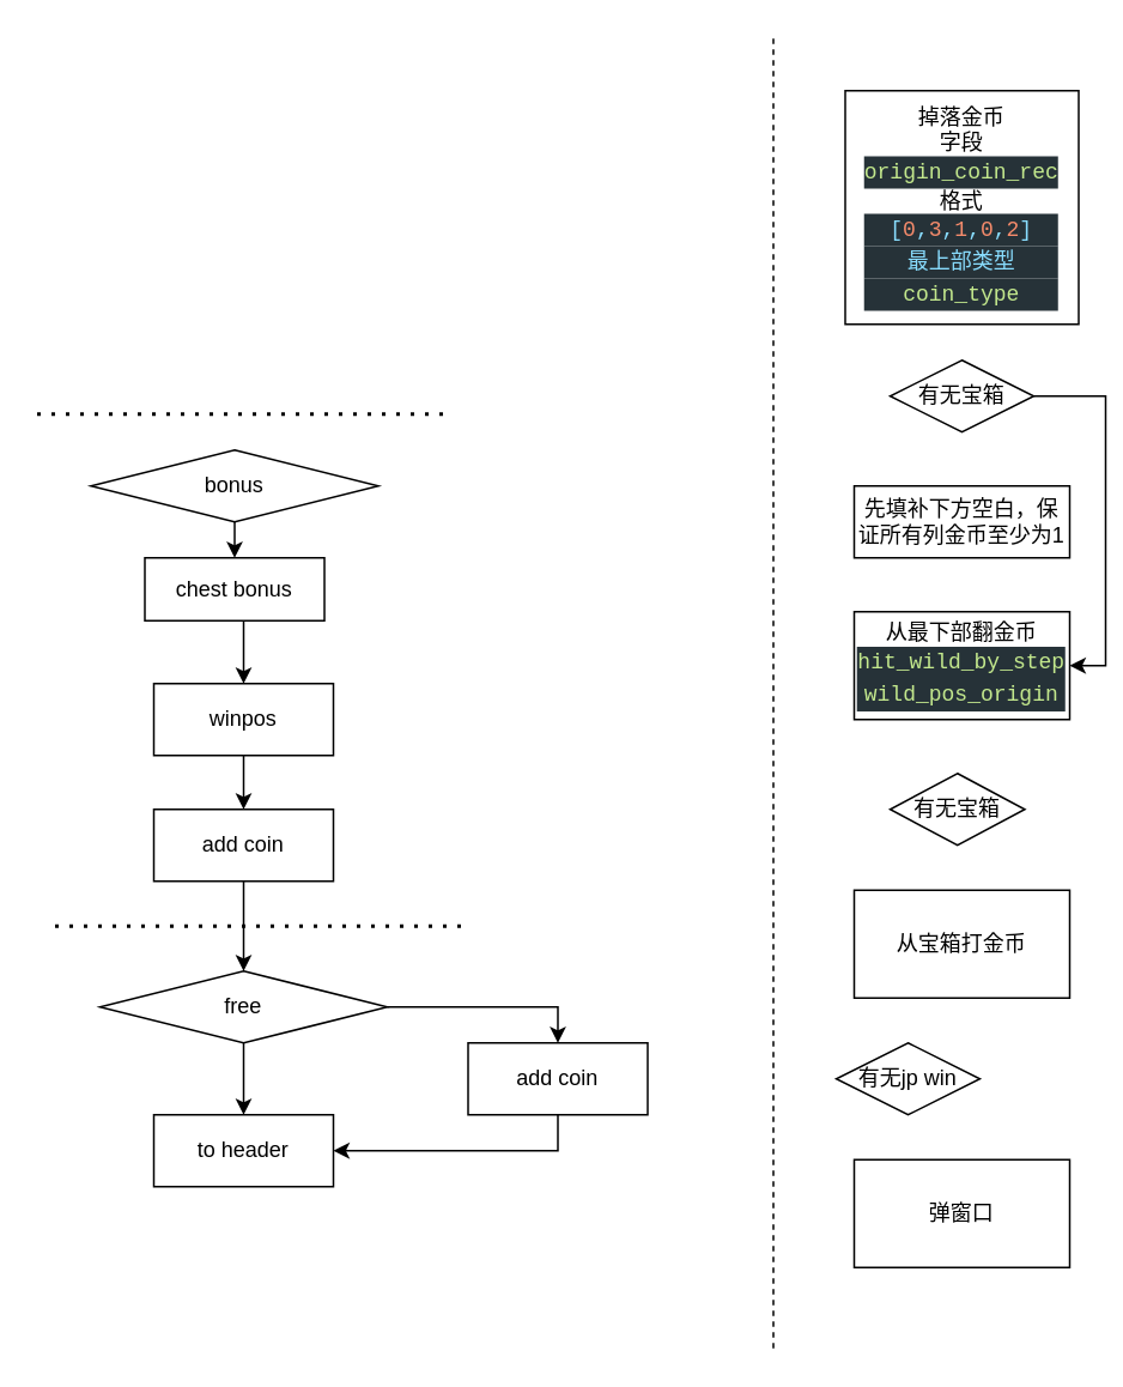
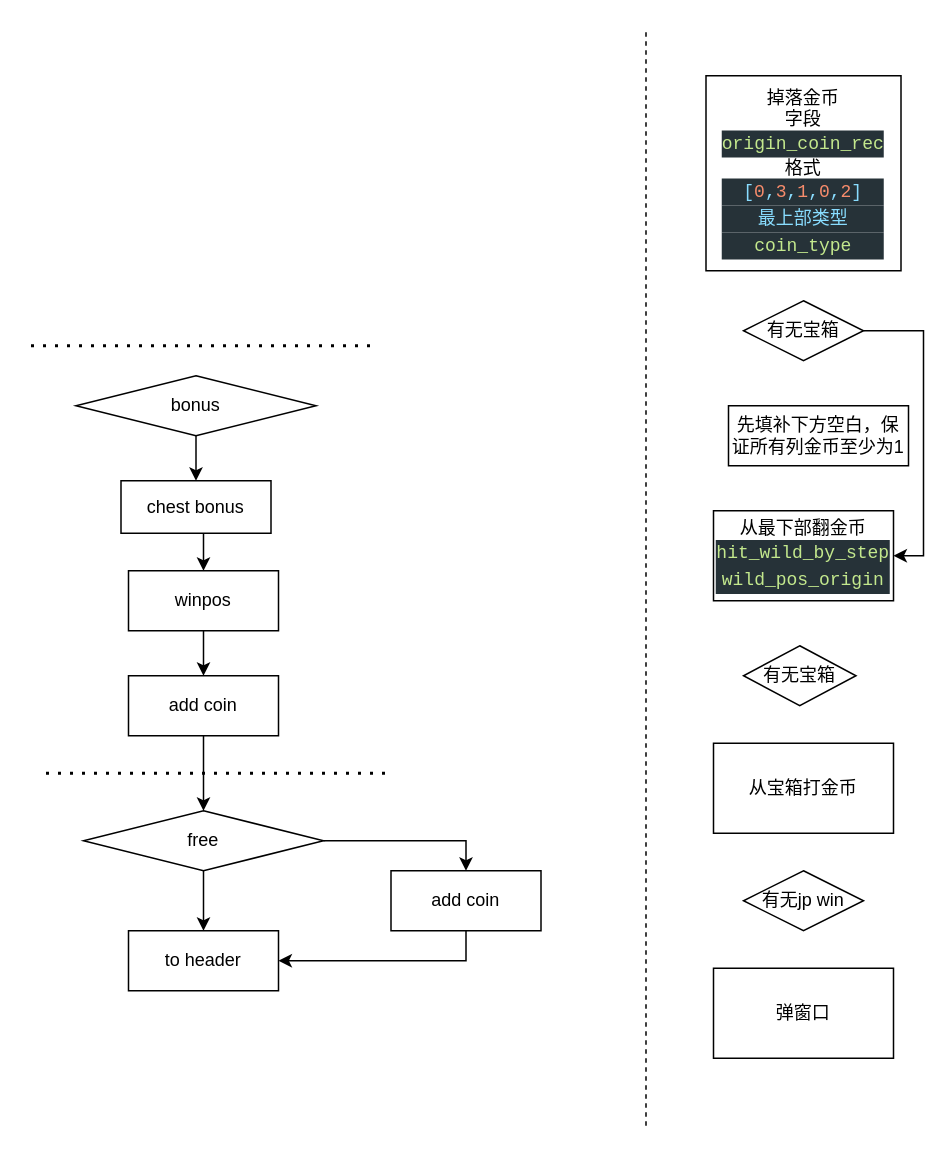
  <mxCell id="0" />
  <mxCell id="1" parent="0" />
  <mxCell id="2" style="edgeStyle=orthogonalEdgeStyle;rounded=0;orthogonalLoop=1;jettySize=auto;html=1;exitX=0.5;exitY=1;exitDx=0;exitDy=0;entryX=0.5;entryY=0;entryDx=0;entryDy=0;" parent="1" source="3" target="5" edge="1"><mxGeometry relative="1" as="geometry" /></mxCell>
  <mxCell id="3" value="winpos" style="rounded=0;whiteSpace=wrap;html=1;sketch=0;" parent="1" vertex="1"><mxGeometry x="85" y="380" width="100" height="40" as="geometry" /></mxCell>
  <mxCell id="4" style="edgeStyle=orthogonalEdgeStyle;rounded=0;orthogonalLoop=1;jettySize=auto;html=1;exitX=0.5;exitY=1;exitDx=0;exitDy=0;entryX=0.5;entryY=0;entryDx=0;entryDy=0;" parent="1" source="5" target="12" edge="1"><mxGeometry relative="1" as="geometry" /></mxCell>
  <mxCell id="5" value="add coin" style="rounded=0;whiteSpace=wrap;html=1;sketch=0;" parent="1" vertex="1"><mxGeometry x="85" y="450" width="100" height="40" as="geometry" /></mxCell>
  <mxCell id="6" value="to header" style="rounded=0;whiteSpace=wrap;html=1;sketch=0;" parent="1" vertex="1"><mxGeometry x="85" y="620" width="100" height="40" as="geometry" /></mxCell>
  <mxCell id="7" style="edgeStyle=orthogonalEdgeStyle;rounded=0;orthogonalLoop=1;jettySize=auto;html=1;exitX=0.5;exitY=1;exitDx=0;exitDy=0;entryX=0.5;entryY=0;entryDx=0;entryDy=0;" parent="1" source="8" target="3" edge="1"><mxGeometry relative="1" as="geometry" /></mxCell>
- <mxCell id="8" value="chest bonus" style="rounded=0;whiteSpace=wrap;html=1;sketch=0;" parent="1" vertex="1"><mxGeometry x="80" y="310" width="100" height="35" as="geometry" /></mxCell>
+ <mxCell id="8" value="chest bonus" style="rounded=0;whiteSpace=wrap;html=1;sketch=0;" parent="1" vertex="1"><mxGeometry x="80" y="320" width="100" height="35" as="geometry" /></mxCell>
  <mxCell id="9" style="edgeStyle=orthogonalEdgeStyle;rounded=0;orthogonalLoop=1;jettySize=auto;html=1;exitX=0.5;exitY=1;exitDx=0;exitDy=0;" parent="1" edge="1"><mxGeometry relative="1" as="geometry"><mxPoint x="300" y="390" as="sourcePoint" /></mxGeometry></mxCell>
  <mxCell id="10" style="edgeStyle=orthogonalEdgeStyle;rounded=0;orthogonalLoop=1;jettySize=auto;html=1;exitX=0.5;exitY=1;exitDx=0;exitDy=0;entryX=0.5;entryY=0;entryDx=0;entryDy=0;" parent="1" source="12" target="6" edge="1"><mxGeometry relative="1" as="geometry" /></mxCell>
  <mxCell id="11" style="edgeStyle=orthogonalEdgeStyle;rounded=0;orthogonalLoop=1;jettySize=auto;html=1;exitX=1;exitY=0.5;exitDx=0;exitDy=0;entryX=0.5;entryY=0;entryDx=0;entryDy=0;" parent="1" source="12" target="14" edge="1"><mxGeometry relative="1" as="geometry" /></mxCell>
  <mxCell id="12" value="free" style="rhombus;whiteSpace=wrap;html=1;" parent="1" vertex="1"><mxGeometry x="55" y="540" width="160" height="40" as="geometry" /></mxCell>
  <mxCell id="13" style="edgeStyle=orthogonalEdgeStyle;rounded=0;orthogonalLoop=1;jettySize=auto;html=1;exitX=0.5;exitY=1;exitDx=0;exitDy=0;entryX=1;entryY=0.5;entryDx=0;entryDy=0;" parent="1" source="14" target="6" edge="1"><mxGeometry relative="1" as="geometry" /></mxCell>
  <mxCell id="14" value="add coin" style="rounded=0;whiteSpace=wrap;html=1;sketch=0;" parent="1" vertex="1"><mxGeometry x="260" y="580" width="100" height="40" as="geometry" /></mxCell>
  <mxCell id="15" style="edgeStyle=orthogonalEdgeStyle;rounded=0;orthogonalLoop=1;jettySize=auto;html=1;exitX=0.5;exitY=1;exitDx=0;exitDy=0;entryX=0.5;entryY=0;entryDx=0;entryDy=0;" parent="1" source="16" target="8" edge="1"><mxGeometry relative="1" as="geometry" /></mxCell>
  <mxCell id="16" value="bonus" style="rhombus;whiteSpace=wrap;html=1;" parent="1" vertex="1"><mxGeometry x="50" y="250" width="160" height="40" as="geometry" /></mxCell>
  <mxCell id="17" value="" style="endArrow=none;dashed=1;html=1;dashPattern=1 3;strokeWidth=2;" parent="1" edge="1"><mxGeometry width="50" height="50" relative="1" as="geometry"><mxPoint x="20" y="230" as="sourcePoint" /><mxPoint x="250" y="230" as="targetPoint" /></mxGeometry></mxCell>
  <mxCell id="18" value="" style="endArrow=none;dashed=1;html=1;dashPattern=1 3;strokeWidth=2;" parent="1" edge="1"><mxGeometry width="50" height="50" relative="1" as="geometry"><mxPoint x="30" y="515" as="sourcePoint" /><mxPoint x="260" y="515" as="targetPoint" /></mxGeometry></mxCell>
  <mxCell id="19" value="掉落金币&lt;br&gt;字段&lt;br&gt;&lt;div style=&quot;color: rgb(238 , 255 , 255) ; background-color: rgb(38 , 50 , 56) ; font-family: &amp;#34;menlo&amp;#34; , &amp;#34;monaco&amp;#34; , &amp;#34;courier new&amp;#34; , monospace ; line-height: 18px&quot;&gt;&lt;span style=&quot;color: #c3e88d&quot;&gt;origin_coin_rec&lt;/span&gt;&lt;/div&gt;格式&lt;br&gt;&lt;div style=&quot;color: rgb(238 , 255 , 255) ; background-color: rgb(38 , 50 , 56) ; font-family: &amp;#34;menlo&amp;#34; , &amp;#34;monaco&amp;#34; , &amp;#34;courier new&amp;#34; , monospace ; line-height: 18px&quot;&gt;&lt;span style=&quot;color: #89ddff&quot;&gt;[&lt;/span&gt;&lt;span style=&quot;color: #f78c6c&quot;&gt;0&lt;/span&gt;&lt;span style=&quot;color: #89ddff&quot;&gt;,&lt;/span&gt;&lt;span style=&quot;color: #f78c6c&quot;&gt;3&lt;/span&gt;&lt;span style=&quot;color: #89ddff&quot;&gt;,&lt;/span&gt;&lt;span style=&quot;color: #f78c6c&quot;&gt;1&lt;/span&gt;&lt;span style=&quot;color: #89ddff&quot;&gt;,&lt;/span&gt;&lt;span style=&quot;color: #f78c6c&quot;&gt;0&lt;/span&gt;&lt;span style=&quot;color: #89ddff&quot;&gt;,&lt;/span&gt;&lt;span style=&quot;color: #f78c6c&quot;&gt;2&lt;/span&gt;&lt;span style=&quot;color: #89ddff&quot;&gt;]&lt;/span&gt;&lt;/div&gt;&lt;div style=&quot;color: rgb(238 , 255 , 255) ; background-color: rgb(38 , 50 , 56) ; font-family: &amp;#34;menlo&amp;#34; , &amp;#34;monaco&amp;#34; , &amp;#34;courier new&amp;#34; , monospace ; line-height: 18px&quot;&gt;&lt;span style=&quot;color: #89ddff&quot;&gt;最上部类型&lt;/span&gt;&lt;/div&gt;&lt;div style=&quot;color: rgb(238 , 255 , 255) ; background-color: rgb(38 , 50 , 56) ; font-family: &amp;#34;menlo&amp;#34; , &amp;#34;monaco&amp;#34; , &amp;#34;courier new&amp;#34; , monospace ; line-height: 18px&quot;&gt;&lt;div style=&quot;font-family: &amp;#34;menlo&amp;#34; , &amp;#34;monaco&amp;#34; , &amp;#34;courier new&amp;#34; , monospace ; line-height: 18px&quot;&gt;&lt;span style=&quot;color: #c3e88d&quot;&gt;coin_type&lt;/span&gt;&lt;/div&gt;&lt;/div&gt;" style="whiteSpace=wrap;html=1;aspect=fixed;" parent="1" vertex="1"><mxGeometry x="470" y="50" width="130" height="130" as="geometry" /></mxCell>
  <mxCell id="20" value="从宝箱打金币" style="rounded=0;whiteSpace=wrap;html=1;" parent="1" vertex="1"><mxGeometry x="475" y="495" width="120" height="60" as="geometry" /></mxCell>
  <mxCell id="21" value="弹窗口" style="rounded=0;whiteSpace=wrap;html=1;" parent="1" vertex="1"><mxGeometry x="475" y="645" width="120" height="60" as="geometry" /></mxCell>
  <mxCell id="22" value="" style="endArrow=none;dashed=1;html=1;" parent="1" edge="1"><mxGeometry width="50" height="50" relative="1" as="geometry"><mxPoint x="430" y="750" as="sourcePoint" /><mxPoint x="430" as="targetPoint" y="20" /></mxGeometry></mxCell>
  <mxCell id="23" style="edgeStyle=orthogonalEdgeStyle;rounded=0;orthogonalLoop=1;jettySize=auto;html=1;exitX=1;exitY=0.5;exitDx=0;exitDy=0;entryX=1;entryY=0.5;entryDx=0;entryDy=0;" parent="1" source="24" target="26" edge="1"><mxGeometry relative="1" as="geometry" /></mxCell>
  <mxCell id="24" value="有无宝箱" style="rhombus;whiteSpace=wrap;html=1;" parent="1" vertex="1"><mxGeometry x="495" y="200" width="80" height="40" as="geometry" /></mxCell>
- <mxCell id="25" value="先填补下方空白，保证所有列金币至少为1" style="rounded=0;whiteSpace=wrap;html=1;" parent="1" vertex="1"><mxGeometry x="475" y="270" width="120" height="40" as="geometry" /></mxCell>
+ <mxCell id="25" value="先填补下方空白，保证所有列金币至少为1" style="rounded=0;whiteSpace=wrap;html=1;" parent="1" vertex="1"><mxGeometry x="485" y="270" width="120" height="40" as="geometry" /></mxCell>
  <mxCell id="26" value="从最下部翻金币&lt;br&gt;&lt;div style=&quot;color: rgb(238 , 255 , 255) ; background-color: rgb(38 , 50 , 56) ; font-family: &amp;#34;menlo&amp;#34; , &amp;#34;monaco&amp;#34; , &amp;#34;courier new&amp;#34; , monospace ; line-height: 18px&quot;&gt;&lt;span style=&quot;color: #c3e88d&quot;&gt;hit_wild_by_step&lt;/span&gt;&lt;/div&gt;&lt;div style=&quot;color: rgb(238 , 255 , 255) ; background-color: rgb(38 , 50 , 56) ; font-family: &amp;#34;menlo&amp;#34; , &amp;#34;monaco&amp;#34; , &amp;#34;courier new&amp;#34; , monospace ; line-height: 18px&quot;&gt;&lt;div style=&quot;font-family: &amp;#34;menlo&amp;#34; , &amp;#34;monaco&amp;#34; , &amp;#34;courier new&amp;#34; , monospace ; line-height: 18px&quot;&gt;&lt;span style=&quot;color: #c3e88d&quot;&gt;wild_pos_origin&lt;/span&gt;&lt;/div&gt;&lt;/div&gt;" style="rounded=0;whiteSpace=wrap;html=1;" parent="1" vertex="1"><mxGeometry x="475" y="340" width="120" height="60" as="geometry" /></mxCell>
  <mxCell id="27" value="有无宝箱" style="rhombus;whiteSpace=wrap;html=1;" parent="1" vertex="1"><mxGeometry x="495" y="430" width="75" height="40" as="geometry" /></mxCell>
- <mxCell id="28" value="有无jp win" style="rhombus;whiteSpace=wrap;html=1;" parent="1" vertex="1"><mxGeometry x="465" y="580" width="80" height="40" as="geometry" /></mxCell>
+ <mxCell id="28" value="有无jp win" style="rhombus;whiteSpace=wrap;html=1;" parent="1" vertex="1"><mxGeometry x="495" y="580" width="80" height="40" as="geometry" /></mxCell>
